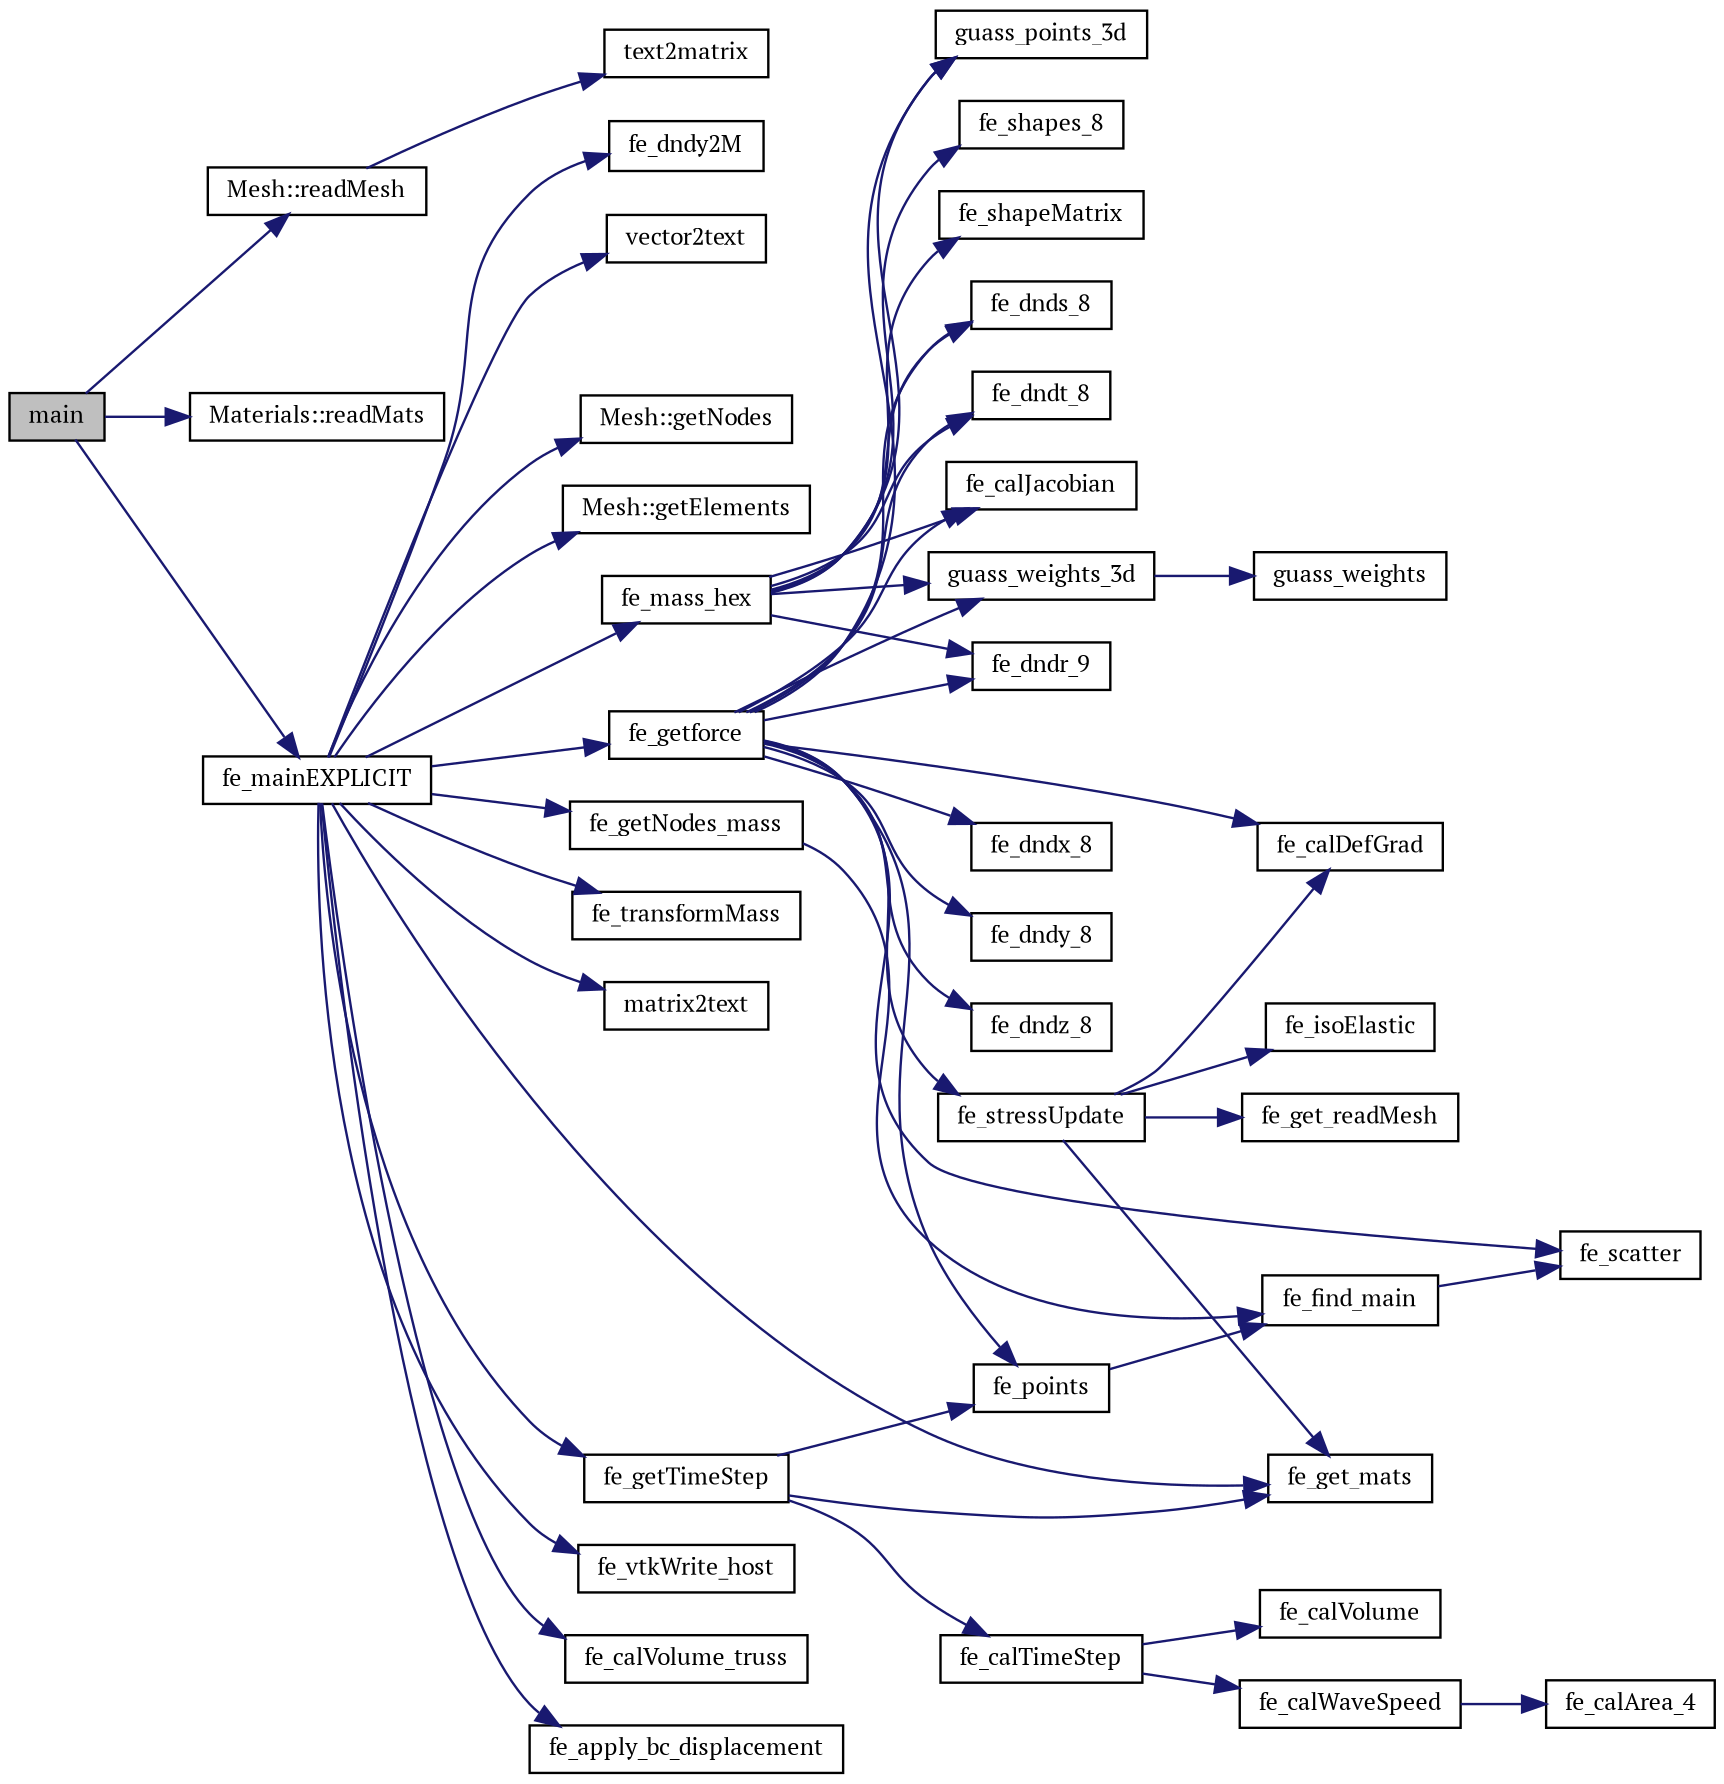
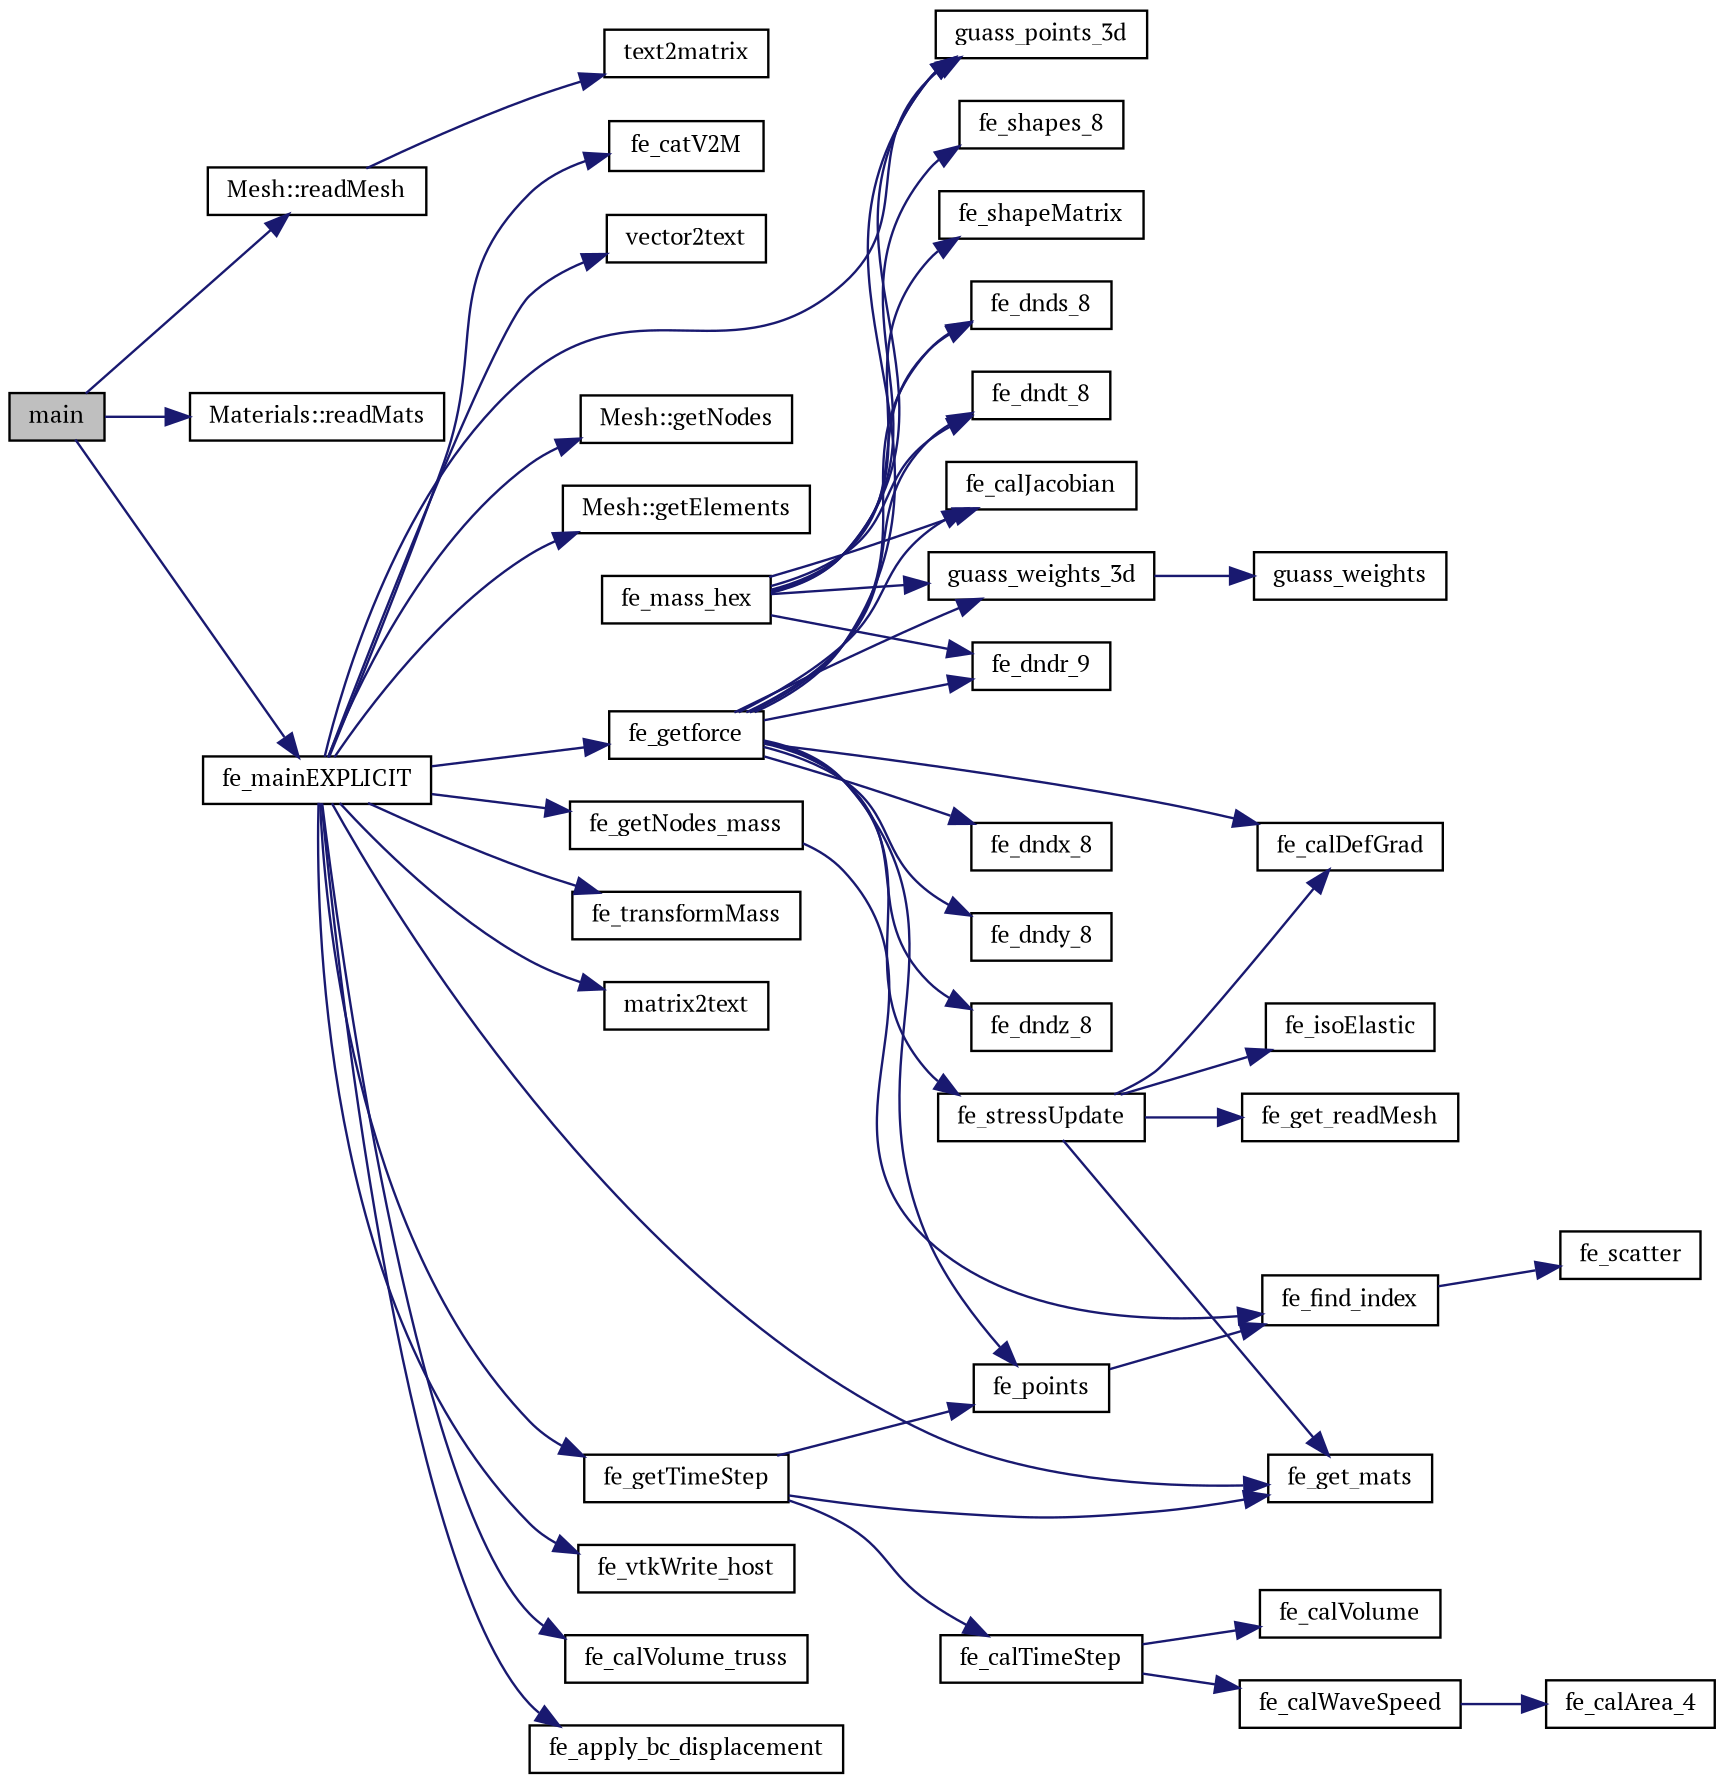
  digraph {
    fontname="PT Serif"
    rankdir=LR
    node [color=black fillcolor=white fontname="PT Serif" fontsize=10 shape=record style=filled]
    edge [color=midnightblue fontname="PT Serif" fontsize=10 labelfontname=Helvetica labelfontsize=10 style=solid]
    n1 [fillcolor=grey75 fontcolor=black height=0.2 label=main width=0.4]
    n2 [height=0.2 label="Mesh::readMesh" width=0.4]
    n3 [height=0.2 label="Materials::readMats" width=0.4]
    n4 [height=0.2 label=fe_mainEXPLICIT width=0.4]
    n5 [height=0.2 label=text2matrix width=0.4]
    n6 [height=0.2 label="Mesh::getNodes" width=0.4]
    n7 [height=0.2 label="Mesh::getElements" width=0.4]
    n8 [height=0.2 label=fe_get_mats width=0.4]
    n9 [height=0.2 label=fe_mass_hex width=0.4]
    n10 [height=0.2 label=fe_getNodes_mass width=0.4]
    n11 [height=0.2 label=fe_transformMass width=0.4]
    n12 [height=0.2 label=matrix2text width=0.4]
    n13 [height=0.2 label=fe_getforce width=0.4]
    n14 [height=0.2 label=fe_getTimeStep width=0.4]
    n15 [height=0.2 label=fe_vtkWrite_host width=0.4]
    n16 [height=0.2 label=fe_calVolume_truss width=0.4]
    n17 [height=0.2 label=fe_apply_bc_displacement width=0.4]
-   n18 [height=0.2 label=fe_dndy2M width=0.4]
+   n18 [height=0.2 label=fe_catV2M width=0.4]
    n19 [height=0.2 label=vector2text width=0.4]
    n20 [height=0.2 label=guass_points_3d width=0.4]
    n21 [height=0.2 label=guass_weights_3d width=0.4]
    n22 [height=0.2 label=fe_shapes_8 width=0.4]
    n23 [height=0.2 label=fe_dndr_9 width=0.4]
    n24 [height=0.2 label=fe_dnds_8 width=0.4]
    n25 [height=0.2 label=fe_dndt_8 width=0.4]
    n26 [height=0.2 label=fe_calJacobian width=0.4]
    n27 [height=0.2 label=fe_shapeMatrix width=0.4]
-   n28 [height=0.2 label=fe_find_main width=0.4]
+   n28 [height=0.2 label=fe_find_index width=0.4]
    n29 [height=0.2 label=fe_points width=0.4]
    n30 [height=0.2 label=fe_dndx_8 width=0.4]
    n31 [height=0.2 label=fe_dndy_8 width=0.4]
    n32 [height=0.2 label=fe_dndz_8 width=0.4]
    n33 [height=0.2 label=fe_calDefGrad width=0.4]
    n34 [height=0.2 label=fe_stressUpdate width=0.4]
    n35 [height=0.2 label=fe_scatter width=0.4]
    n36 [height=0.2 label=fe_calTimeStep width=0.4]
    n37 [height=0.2 label=guass_weights width=0.4]
    n38 [height=0.2 label=fe_get_readMesh width=0.4]
    n39 [height=0.2 label=fe_isoElastic width=0.4]
    n40 [height=0.2 label=fe_calVolume width=0.4]
    n41 [height=0.2 label=fe_calWaveSpeed width=0.4]
    n42 [height=0.2 label=fe_calArea_4 width=0.4]
    n1 -> n2
    n1 -> n3
    n1 -> n4
    n2 -> n5
    n4 -> n6
    n4 -> n7
    n4 -> n8
-   n4 -> n9
+   n4 -> n20
    n4 -> n10
    n4 -> n11
    n4 -> n12
    n4 -> n13
    n4 -> n14
    n4 -> n15
    n4 -> n16
    n4 -> n17
    n4 -> n18
    n4 -> n19
    n9 -> n20
    n9 -> n21
    n9 -> n22
    n9 -> n23
    n9 -> n24
    n9 -> n25
    n9 -> n26
    n9 -> n27
    n10 -> n28
    n13 -> n20
    n13 -> n21
    n13 -> n23
    n13 -> n24
    n13 -> n25
    n13 -> n26
    n13 -> n29
    n13 -> n30
    n13 -> n31
    n13 -> n32
    n13 -> n33
    n13 -> n34
-   n13 -> n35
    n14 -> n8
    n14 -> n29
    n14 -> n36
    n21 -> n37
    n28 -> n35
    n29 -> n28
    n34 -> n8
    n34 -> n33
    n34 -> n38
    n34 -> n39
    n36 -> n40
    n36 -> n41
    n41 -> n42
  }
